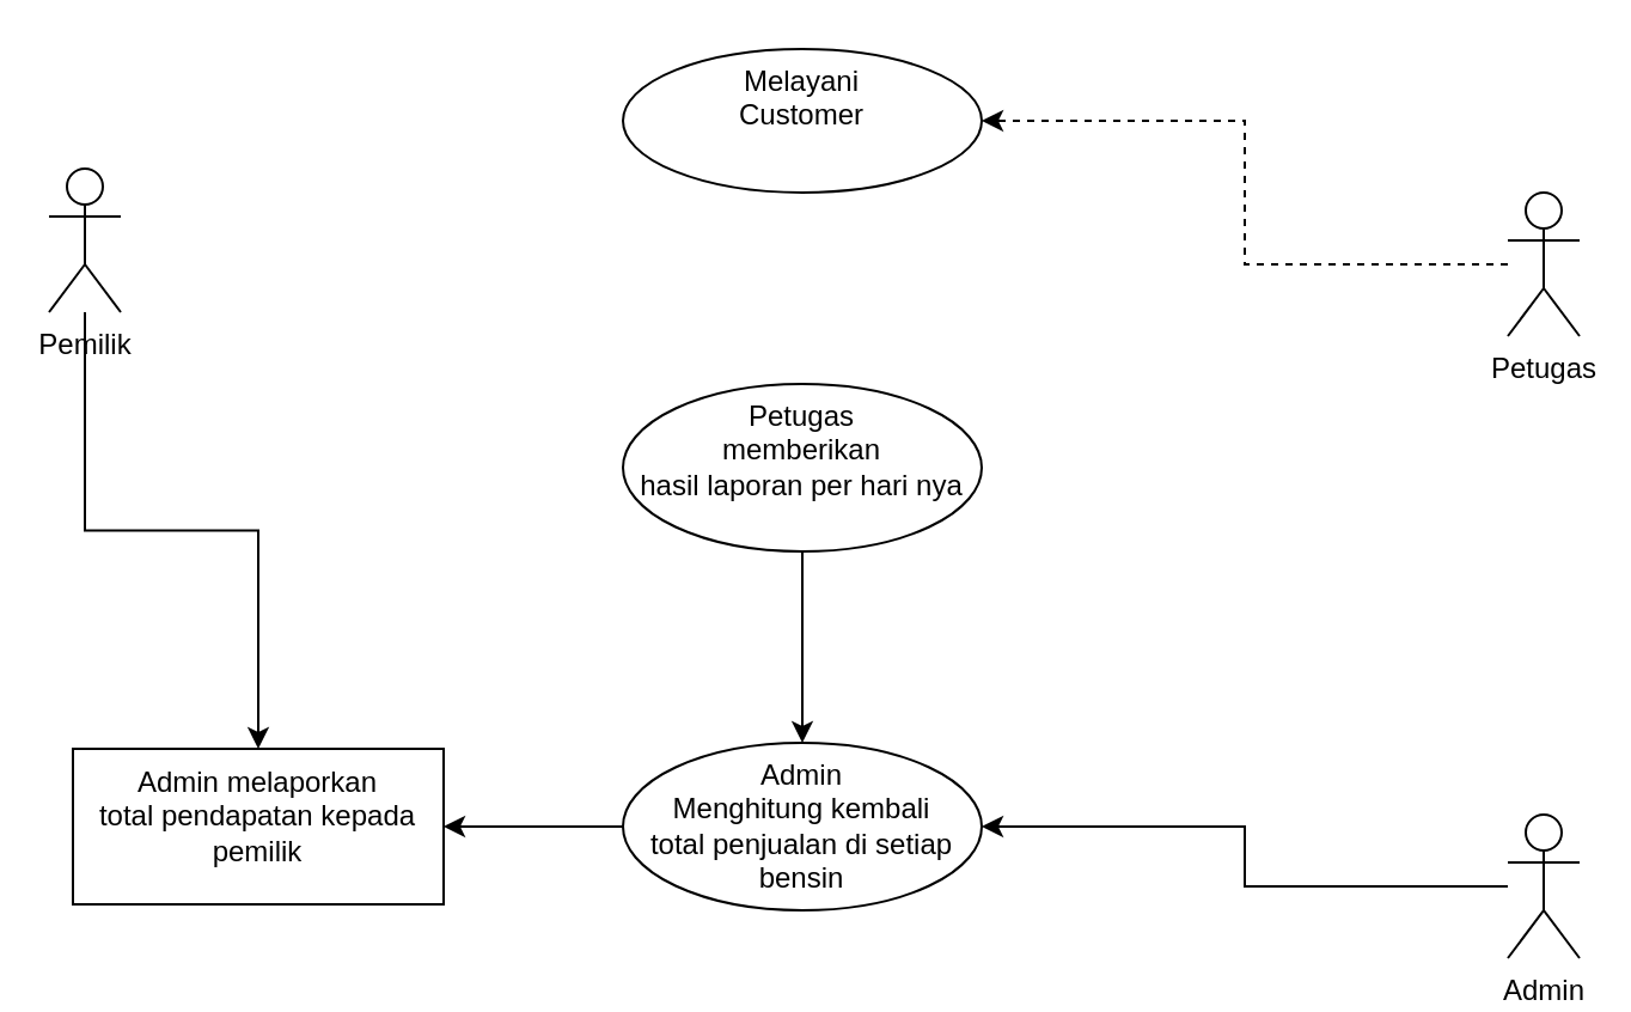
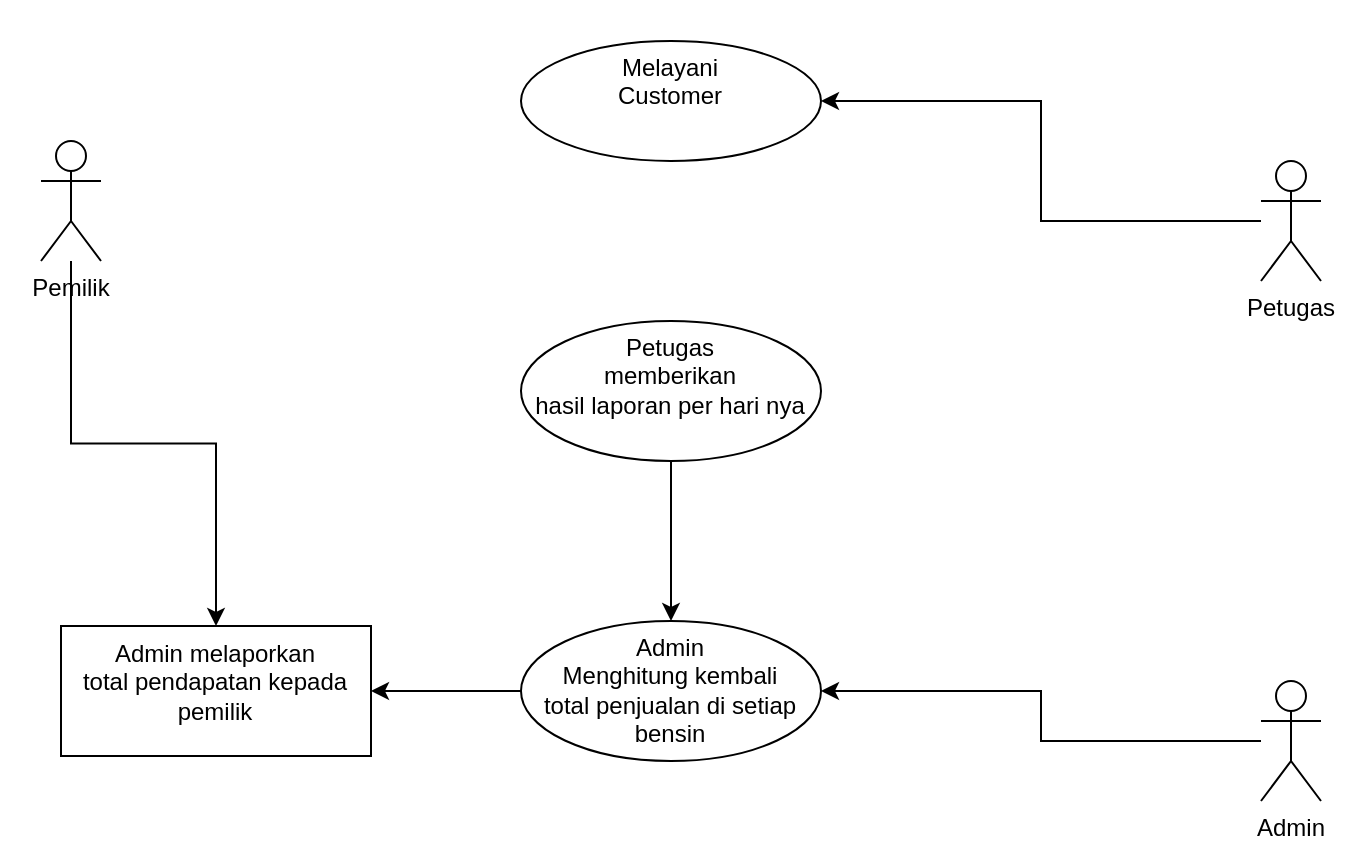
  <mxCell id="0" />
  <mxCell id="1" parent="0" />
  <mxCell id="2" style="edgeStyle=orthogonalEdgeStyle;rounded=0;orthogonalLoop=1;jettySize=auto;html=1;" edge="1" parent="1" source="3" target="13"><mxGeometry relative="1" as="geometry" /></mxCell>
  <mxCell id="3" value="Pemilik" style="shape=umlActor;verticalLabelPosition=bottom;verticalAlign=top;html=1;outlineConnect=0;" parent="1" vertex="1"><mxGeometry x="20" y="70" width="30" height="60" as="geometry" /></mxCell>
- <mxCell id="4" value="" style="edgeStyle=orthogonalEdgeStyle;rounded=0;orthogonalLoop=1;jettySize=auto;html=1;dashed=1;" parent="1" source="5" target="8" edge="1"><mxGeometry relative="1" as="geometry" /></mxCell>
+ <mxCell id="4" value="" style="edgeStyle=orthogonalEdgeStyle;rounded=0;orthogonalLoop=1;jettySize=auto;html=1;" parent="1" source="5" target="8" edge="1"><mxGeometry relative="1" as="geometry" /></mxCell>
  <mxCell id="5" value="&lt;div&gt;Petugas&lt;/div&gt;&lt;div&gt;&lt;br&gt;&lt;/div&gt;" style="shape=umlActor;verticalLabelPosition=bottom;verticalAlign=top;html=1;outlineConnect=0;" parent="1" vertex="1"><mxGeometry x="630" y="80" width="30" height="60" as="geometry" /></mxCell>
  <mxCell id="6" style="edgeStyle=orthogonalEdgeStyle;rounded=0;orthogonalLoop=1;jettySize=auto;html=1;" edge="1" parent="1" source="7" target="12"><mxGeometry relative="1" as="geometry" /></mxCell>
  <mxCell id="7" value="Admin" style="shape=umlActor;verticalLabelPosition=bottom;verticalAlign=top;html=1;outlineConnect=0;" parent="1" vertex="1"><mxGeometry x="630" y="340" width="30" height="60" as="geometry" /></mxCell>
  <mxCell id="8" value="&lt;div&gt;Melayani&lt;/div&gt;&lt;div&gt;Customer&lt;br&gt;&lt;/div&gt;" style="ellipse;whiteSpace=wrap;html=1;verticalAlign=top;" parent="1" vertex="1"><mxGeometry x="260" y="20" width="150" height="60" as="geometry" /></mxCell>
  <mxCell id="9" value="" style="edgeStyle=orthogonalEdgeStyle;rounded=0;orthogonalLoop=1;jettySize=auto;html=1;" edge="1" parent="1" source="10" target="12"><mxGeometry relative="1" as="geometry" /></mxCell>
  <mxCell id="10" value="&lt;div&gt;Petugas&lt;/div&gt;&lt;div&gt;memberikan&lt;/div&gt;&lt;div&gt;hasil laporan per hari nya &lt;/div&gt;" style="ellipse;whiteSpace=wrap;html=1;verticalAlign=top;" vertex="1" parent="1"><mxGeometry x="260" y="160" width="150" height="70" as="geometry" /></mxCell>
  <mxCell id="11" value="" style="edgeStyle=orthogonalEdgeStyle;rounded=0;orthogonalLoop=1;jettySize=auto;html=1;" edge="1" parent="1" source="12" target="13"><mxGeometry relative="1" as="geometry" /></mxCell>
  <mxCell id="12" value="&lt;div&gt;Admin&lt;/div&gt;&lt;div&gt;Menghitung kembali&lt;/div&gt;&lt;div&gt;total penjualan di setiap&lt;/div&gt;&lt;div&gt;bensin&lt;br&gt;&lt;/div&gt;" style="ellipse;whiteSpace=wrap;html=1;verticalAlign=top;" vertex="1" parent="1"><mxGeometry x="260" y="310" width="150" height="70" as="geometry" /></mxCell>
  <mxCell id="13" value="&lt;div&gt;Admin melaporkan&lt;/div&gt;&lt;div&gt;total pendapatan kepada pemilik&lt;br&gt;&lt;/div&gt;" style="whiteSpace=wrap;html=1;verticalAlign=top;rounded=0;" vertex="1" parent="1"><mxGeometry x="30" y="312.5" width="155" height="65" as="geometry" /></mxCell>
